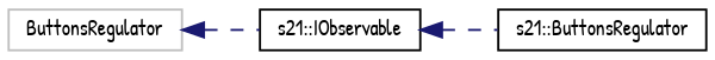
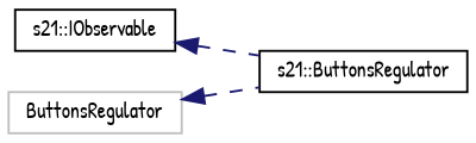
  digraph {
    fontname="Patrick Hand"
    rankdir=LR
    node [color=black fillcolor=white fontname="Patrick Hand" fontsize=10 shape=record style=filled]
    edge [color=midnightblue dir=back fontname="Patrick Hand" fontsize=10 labelfontname=Helvetica labelfontsize=10 style=dashed]
    n1 [height=0.2 label="s21::IObservable" width=0.4]
    n2 [height=0.2 label="s21::ButtonsRegulator" width=0.4]
    n3 [color=grey75 height=0.2 label=ButtonsRegulator width=0.4]
    n1 -> n2
-   n3 -> n1
+   n3 -> n2
  }
